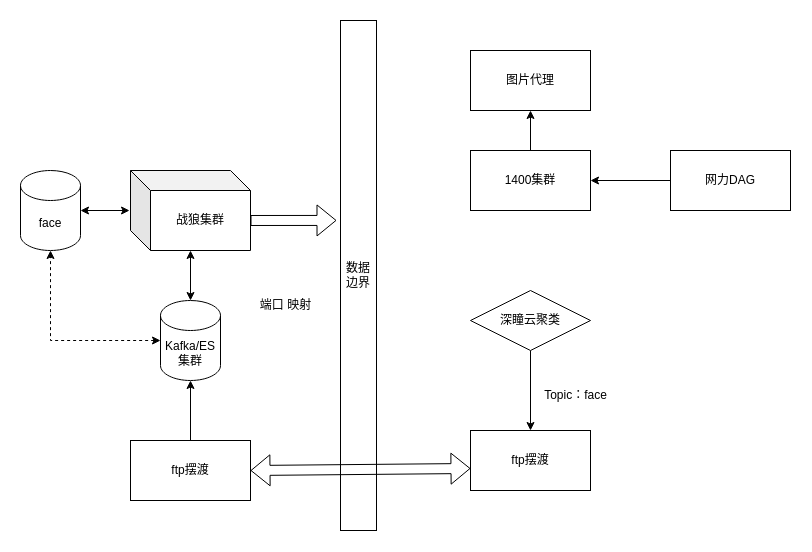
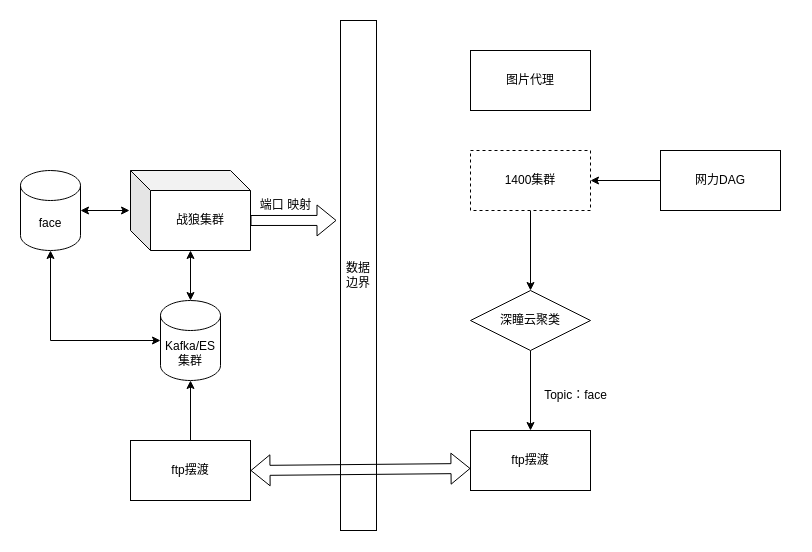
  <mxCell id="0" />
  <mxCell id="1" parent="0" />
  <mxCell id="2" value="数据边界" style="rounded=0;whiteSpace=wrap;html=1;hachureGap=4;" vertex="1" parent="1"><mxGeometry x="340" y="20" width="36" height="510" as="geometry" /></mxCell>
  <mxCell id="3" value="" style="edgeStyle=orthogonalEdgeStyle;rounded=0;orthogonalLoop=1;jettySize=auto;html=1;" edge="1" parent="1" source="4" target="6"><mxGeometry relative="1" as="geometry" /></mxCell>
- <mxCell id="4" value="网力DAG" style="rounded=0;whiteSpace=wrap;html=1;" vertex="1" parent="1"><mxGeometry x="670" y="150" width="120" height="60" as="geometry" /></mxCell>
- <mxCell id="5" value="" style="edgeStyle=orthogonalEdgeStyle;rounded=0;orthogonalLoop=1;jettySize=auto;html=1;" edge="1" parent="1" source="6" target="19"><mxGeometry relative="1" as="geometry" /></mxCell>
- <mxCell id="6" value="1400集群" style="rounded=0;whiteSpace=wrap;html=1;" vertex="1" parent="1"><mxGeometry x="470" y="150" width="120" height="60" as="geometry" /></mxCell>
+ <mxCell id="4" value="网力DAG" style="rounded=0;whiteSpace=wrap;html=1;" vertex="1" parent="1"><mxGeometry x="660" y="150" width="120" height="60" as="geometry" /></mxCell>
+ <mxCell id="5" value="" style="edgeStyle=orthogonalEdgeStyle;rounded=0;orthogonalLoop=1;jettySize=auto;html=1;" edge="1" parent="1" source="6" target="8"><mxGeometry relative="1" as="geometry" /></mxCell>
+ <mxCell id="6" value="1400集群" style="rounded=0;whiteSpace=wrap;html=1;dashed=1;" vertex="1" parent="1"><mxGeometry x="470" y="150" width="120" height="60" as="geometry" /></mxCell>
  <mxCell id="7" value="" style="edgeStyle=orthogonalEdgeStyle;rounded=0;orthogonalLoop=1;jettySize=auto;html=1;" edge="1" parent="1" source="8" target="9"><mxGeometry relative="1" as="geometry" /></mxCell>
  <mxCell id="8" value="深瞳云聚类" style="rhombus;whiteSpace=wrap;html=1;" vertex="1" parent="1"><mxGeometry x="470" y="290" width="120" height="60" as="geometry" /></mxCell>
  <mxCell id="9" value="ftp摆渡" style="rounded=0;whiteSpace=wrap;html=1;" vertex="1" parent="1"><mxGeometry x="470" y="430" width="120" height="60" as="geometry" /></mxCell>
  <mxCell id="10" value="" style="edgeStyle=orthogonalEdgeStyle;rounded=0;orthogonalLoop=1;jettySize=auto;html=1;" edge="1" parent="1" source="11" target="13"><mxGeometry relative="1" as="geometry" /></mxCell>
  <mxCell id="11" value="ftp摆渡" style="rounded=0;whiteSpace=wrap;html=1;" vertex="1" parent="1"><mxGeometry x="130" y="440" width="120" height="60" as="geometry" /></mxCell>
  <mxCell id="12" value="" style="shape=flexArrow;endArrow=classic;startArrow=classic;html=1;rounded=0;exitX=1;exitY=0.5;exitDx=0;exitDy=0;entryX=0;entryY=0.633;entryDx=0;entryDy=0;entryPerimeter=0;" edge="1" parent="1" source="11" target="9"><mxGeometry width="100" height="100" relative="1" as="geometry"><mxPoint x="360" y="510" as="sourcePoint" /><mxPoint x="460" y="410" as="targetPoint" /></mxGeometry></mxCell>
  <mxCell id="13" value="Kafka/ES 集群&lt;br&gt;" style="shape=cylinder3;whiteSpace=wrap;html=1;boundedLbl=1;backgroundOutline=1;size=15;" vertex="1" parent="1"><mxGeometry x="160" y="300" width="60" height="80" as="geometry" /></mxCell>
  <mxCell id="14" value="战狼集群" style="shape=cube;whiteSpace=wrap;html=1;boundedLbl=1;backgroundOutline=1;darkOpacity=0.05;darkOpacity2=0.1;" vertex="1" parent="1"><mxGeometry x="130" y="170" width="120" height="80" as="geometry" /></mxCell>
  <mxCell id="15" value="face" style="shape=cylinder3;whiteSpace=wrap;html=1;boundedLbl=1;backgroundOutline=1;size=15;" vertex="1" parent="1"><mxGeometry x="20" y="170" width="60" height="80" as="geometry" /></mxCell>
- <mxCell id="16" value="" style="endArrow=classic;startArrow=classic;html=1;rounded=0;exitX=0;exitY=0.5;exitDx=0;exitDy=0;exitPerimeter=0;entryX=0.5;entryY=1;entryDx=0;entryDy=0;entryPerimeter=0;dashed=1;" edge="1" parent="1" source="13" target="15"><mxGeometry width="50" height="50" relative="1" as="geometry"><mxPoint x="180" y="340" as="sourcePoint" /><mxPoint x="10" y="330" as="targetPoint" /><Array as="points"><mxPoint x="50" y="340" /></Array></mxGeometry></mxCell>
+ <mxCell id="16" value="" style="endArrow=classic;startArrow=classic;html=1;rounded=0;exitX=0;exitY=0.5;exitDx=0;exitDy=0;exitPerimeter=0;entryX=0.5;entryY=1;entryDx=0;entryDy=0;entryPerimeter=0;" edge="1" parent="1" source="13" target="15"><mxGeometry width="50" height="50" relative="1" as="geometry"><mxPoint x="180" y="340" as="sourcePoint" /><mxPoint x="10" y="330" as="targetPoint" /><Array as="points"><mxPoint x="50" y="340" /></Array></mxGeometry></mxCell>
  <mxCell id="17" value="" style="endArrow=classic;startArrow=classic;html=1;rounded=0;exitX=1;exitY=0.5;exitDx=0;exitDy=0;exitPerimeter=0;entryX=-0.008;entryY=0.5;entryDx=0;entryDy=0;entryPerimeter=0;" edge="1" parent="1" source="15" target="14"><mxGeometry width="50" height="50" relative="1" as="geometry"><mxPoint x="80" y="250" as="sourcePoint" /><mxPoint x="130" y="200" as="targetPoint" /></mxGeometry></mxCell>
  <mxCell id="18" value="" style="endArrow=classic;startArrow=classic;html=1;rounded=0;exitX=0.5;exitY=0;exitDx=0;exitDy=0;exitPerimeter=0;" edge="1" parent="1" source="13"><mxGeometry width="50" height="50" relative="1" as="geometry"><mxPoint x="150" y="300" as="sourcePoint" /><mxPoint x="190" y="250" as="targetPoint" /></mxGeometry></mxCell>
  <mxCell id="19" value="图片代理" style="rounded=0;whiteSpace=wrap;html=1;" vertex="1" parent="1"><mxGeometry x="470" y="50" width="120" height="60" as="geometry" /></mxCell>
  <mxCell id="20" value="Topic：face" style="text;html=1;align=center;verticalAlign=middle;resizable=0;points=[];autosize=1;strokeColor=none;fillColor=none;" vertex="1" parent="1"><mxGeometry x="530" y="380" width="90" height="30" as="geometry" /></mxCell>
  <mxCell id="21" value="" style="shape=flexArrow;endArrow=classic;html=1;rounded=0;exitX=0;exitY=0;exitDx=120;exitDy=50;exitPerimeter=0;entryX=-0.111;entryY=0.392;entryDx=0;entryDy=0;entryPerimeter=0;" edge="1" parent="1" source="14" target="2"><mxGeometry width="50" height="50" relative="1" as="geometry"><mxPoint x="390" y="320" as="sourcePoint" /><mxPoint x="330" y="220" as="targetPoint" /><Array as="points" /></mxGeometry></mxCell>
- <mxCell id="22" value="端口 映射" style="text;html=1;align=center;verticalAlign=middle;resizable=0;points=[];autosize=1;strokeColor=none;fillColor=none;" vertex="1" parent="1"><mxGeometry x="250" y="290" width="70" height="30" as="geometry" /></mxCell>
+ <mxCell id="22" value="端口 映射" style="text;html=1;align=center;verticalAlign=middle;resizable=0;points=[];autosize=1;strokeColor=none;fillColor=none;" vertex="1" parent="1"><mxGeometry x="250" y="190" width="70" height="30" as="geometry" /></mxCell>
